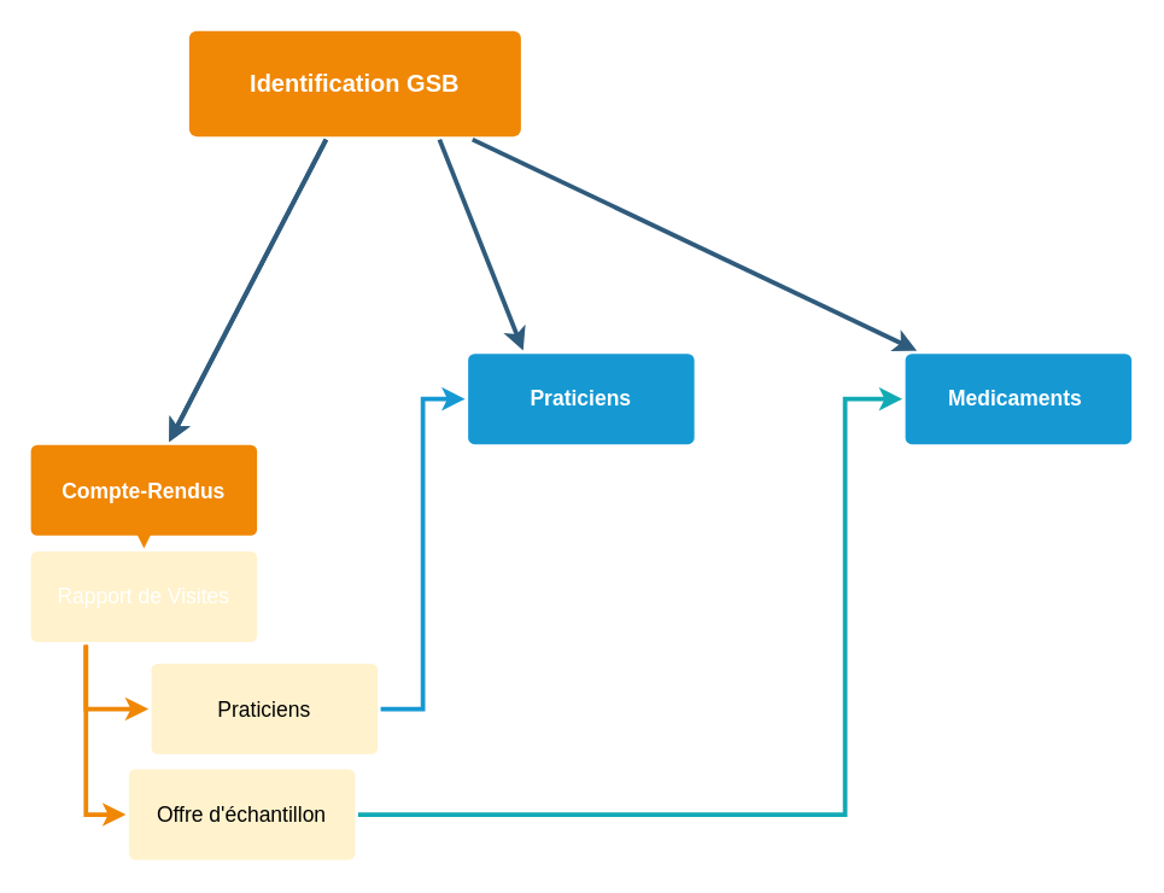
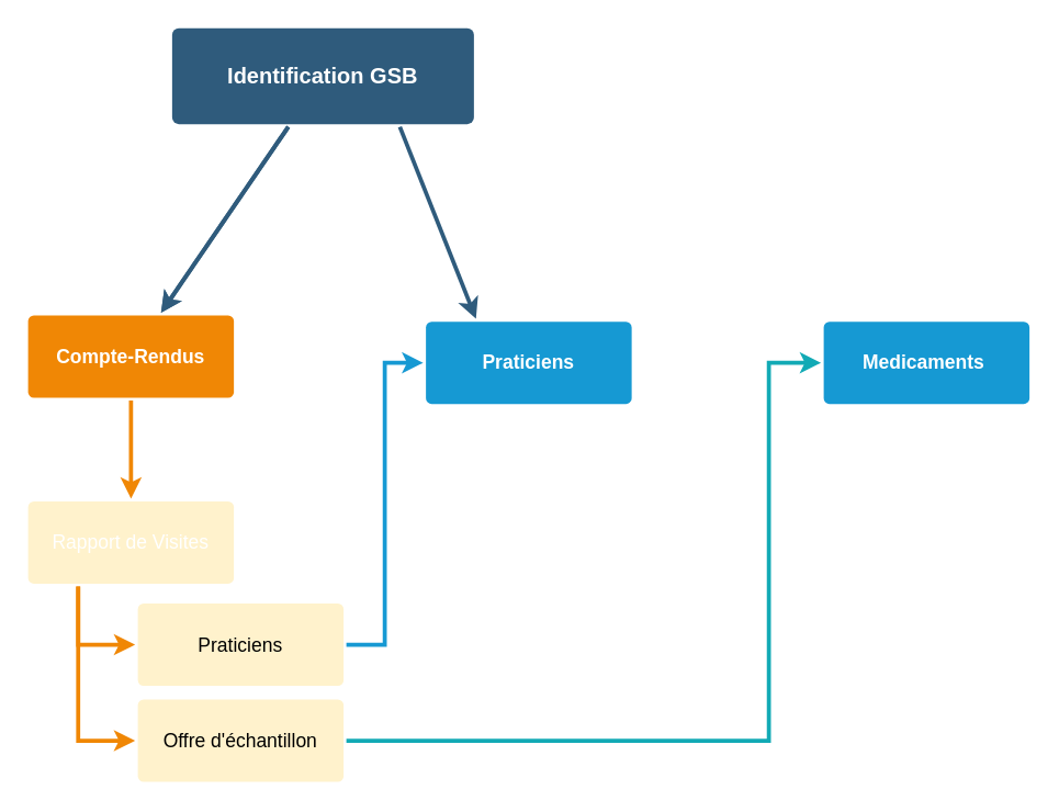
  <mxCell id="0" />
  <mxCell id="1" parent="0" />
  <mxCell id="2" value="" style="edgeStyle=none;rounded=0;jumpStyle=none;html=1;shadow=0;labelBackgroundColor=none;startArrow=none;startFill=0;endArrow=classic;endFill=1;jettySize=auto;orthogonalLoop=1;strokeColor=#2F5B7C;strokeWidth=3;fontFamily=Helvetica;fontSize=16;fontColor=#23445D;spacing=5;" parent="1" source="4" target="11" edge="1"><mxGeometry relative="1" as="geometry" /></mxCell>
- <mxCell id="3" value="" style="edgeStyle=none;rounded=0;jumpStyle=none;html=1;shadow=0;labelBackgroundColor=none;startArrow=none;startFill=0;endArrow=classic;endFill=1;jettySize=auto;orthogonalLoop=1;strokeColor=#2F5B7C;strokeWidth=3;fontFamily=Helvetica;fontSize=16;fontColor=#23445D;spacing=5;" parent="1" source="4" target="10" edge="1"><mxGeometry relative="1" as="geometry" /></mxCell>
- <mxCell id="4" value="Identification GSB" style="rounded=1;whiteSpace=wrap;html=1;shadow=0;labelBackgroundColor=none;strokeColor=none;strokeWidth=3;fillColor=#f08705;fontFamily=Helvetica;fontSize=16;fontColor=#FFFFFF;align=center;fontStyle=1;spacing=5;arcSize=7;perimeterSpacing=2;" parent="1" vertex="1"><mxGeometry x="125" y="20" width="220" height="70" as="geometry" /></mxCell>
+ <mxCell id="4" value="Identification GSB" style="rounded=1;whiteSpace=wrap;html=1;shadow=0;labelBackgroundColor=none;strokeColor=none;strokeWidth=3;fillColor=#2F5B7C;fontFamily=Helvetica;fontSize=16;fontColor=#FFFFFF;align=center;fontStyle=1;spacing=5;arcSize=7;perimeterSpacing=2;" parent="1" vertex="1"><mxGeometry x="125" y="20" width="220" height="70" as="geometry" /></mxCell>
  <mxCell id="5" value="Praticiens" style="rounded=1;whiteSpace=wrap;html=1;shadow=0;labelBackgroundColor=none;strokeColor=none;strokeWidth=3;fillColor=#1699d3;fontFamily=Helvetica;fontSize=14;fontColor=#FFFFFF;align=center;spacing=5;fontStyle=1;arcSize=7;perimeterSpacing=2;" parent="1" vertex="1"><mxGeometry x="310" y="234" width="150" height="60" as="geometry" /></mxCell>
  <mxCell id="6" style="edgeStyle=orthogonalEdgeStyle;rounded=0;orthogonalLoop=1;jettySize=auto;html=1;exitX=0.25;exitY=1;exitDx=0;exitDy=0;entryX=0;entryY=0.5;entryDx=0;entryDy=0;strokeWidth=3;fillColor=#ffe6cc;strokeColor=#F08705;" edge="1" parent="1" source="8" target="15"><mxGeometry relative="1" as="geometry"><Array as="points"><mxPoint x="56" y="469.5" /></Array></mxGeometry></mxCell>
  <mxCell id="7" style="edgeStyle=orthogonalEdgeStyle;rounded=0;orthogonalLoop=1;jettySize=auto;html=1;exitX=0.25;exitY=1;exitDx=0;exitDy=0;entryX=0;entryY=0.5;entryDx=0;entryDy=0;strokeWidth=3;fillColor=#ffe6cc;strokeColor=#F08705;" edge="1" parent="1" source="8" target="17"><mxGeometry relative="1" as="geometry"><Array as="points"><mxPoint x="56" y="539.5" /></Array></mxGeometry></mxCell>
  <mxCell id="8" value="Rapport de Visites" style="rounded=1;whiteSpace=wrap;html=1;shadow=0;labelBackgroundColor=none;strokeColor=none;strokeWidth=3;fillColor=#fff2cc;fontFamily=Helvetica;fontSize=14;fontColor=#FFFFFF;align=center;spacing=5;arcSize=7;perimeterSpacing=2;" parent="1" vertex="1"><mxGeometry x="20" y="365" width="150" height="60" as="geometry" /></mxCell>
  <mxCell id="9" value="" style="edgeStyle=none;rounded=0;jumpStyle=none;html=1;shadow=0;labelBackgroundColor=none;startArrow=none;startFill=0;endArrow=classic;endFill=1;jettySize=auto;orthogonalLoop=1;strokeColor=#F08705;strokeWidth=3;fontFamily=Helvetica;fontSize=14;fontColor=#FFFFFF;spacing=5;" parent="1" source="11" target="8" edge="1"><mxGeometry relative="1" as="geometry" /></mxCell>
  <mxCell id="10" value="Medicaments&amp;nbsp;" style="rounded=1;whiteSpace=wrap;html=1;shadow=0;labelBackgroundColor=none;strokeColor=none;strokeWidth=3;fillColor=#1699d3;fontFamily=Helvetica;fontSize=14;fontColor=#FFFFFF;align=center;spacing=5;fontStyle=1;arcSize=7;perimeterSpacing=2;" parent="1" vertex="1"><mxGeometry x="600" y="234" width="150" height="60" as="geometry" /></mxCell>
- <mxCell id="11" value="Compte-Rendus" style="rounded=1;whiteSpace=wrap;html=1;shadow=0;labelBackgroundColor=none;strokeColor=none;strokeWidth=3;fillColor=#F08705;fontFamily=Helvetica;fontSize=14;fontColor=#FFFFFF;align=center;spacing=5;fontStyle=1;arcSize=7;perimeterSpacing=2;" parent="1" vertex="1"><mxGeometry x="20" y="294.5" width="150" height="60" as="geometry" /></mxCell>
+ <mxCell id="11" value="Compte-Rendus" style="rounded=1;whiteSpace=wrap;html=1;shadow=0;labelBackgroundColor=none;strokeColor=none;strokeWidth=3;fillColor=#F08705;fontFamily=Helvetica;fontSize=14;fontColor=#FFFFFF;align=center;spacing=5;fontStyle=1;arcSize=7;perimeterSpacing=2;" parent="1" vertex="1"><mxGeometry x="20" y="229.5" width="150" height="60" as="geometry" /></mxCell>
  <mxCell id="12" value="" style="edgeStyle=none;rounded=0;jumpStyle=none;html=1;shadow=0;labelBackgroundColor=none;startArrow=none;startFill=0;endArrow=classic;endFill=1;jettySize=auto;orthogonalLoop=1;strokeColor=#2F5B7C;strokeWidth=3;fontFamily=Helvetica;fontSize=16;fontColor=#23445D;spacing=5;" edge="1" parent="1" source="4" target="11"><mxGeometry relative="1" as="geometry"><mxPoint x="215.316" y="92" as="sourcePoint" /><mxPoint x="219.726" y="608" as="targetPoint" /></mxGeometry></mxCell>
  <mxCell id="13" value="" style="endArrow=classic;html=1;exitX=0.75;exitY=1;exitDx=0;exitDy=0;entryX=0.25;entryY=0;entryDx=0;entryDy=0;strokeColor=#2F5B7C;strokeWidth=3;" edge="1" parent="1" source="4" target="5"><mxGeometry width="50" height="50" relative="1" as="geometry"><mxPoint x="350" y="179.5" as="sourcePoint" /><mxPoint x="400" y="129.5" as="targetPoint" /></mxGeometry></mxCell>
  <mxCell id="14" style="edgeStyle=orthogonalEdgeStyle;rounded=0;orthogonalLoop=1;jettySize=auto;html=1;exitX=1;exitY=0.5;exitDx=0;exitDy=0;entryX=0;entryY=0.5;entryDx=0;entryDy=0;strokeWidth=3;fillColor=#dae8fc;strokeColor=#1699D3;" edge="1" parent="1" source="15" target="5"><mxGeometry relative="1" as="geometry"><Array as="points"><mxPoint x="280" y="469.5" /><mxPoint x="280" y="264.5" /></Array></mxGeometry></mxCell>
  <mxCell id="15" value="Praticiens" style="rounded=1;whiteSpace=wrap;html=1;shadow=0;labelBackgroundColor=none;strokeWidth=3;fillColor=#fff2cc;fontFamily=Helvetica;fontSize=14;align=center;spacing=5;arcSize=7;perimeterSpacing=2;strokeColor=none;" vertex="1" parent="1"><mxGeometry x="100" y="439.5" width="150" height="60" as="geometry" /></mxCell>
  <mxCell id="16" style="edgeStyle=orthogonalEdgeStyle;rounded=0;orthogonalLoop=1;jettySize=auto;html=1;exitX=1;exitY=0.5;exitDx=0;exitDy=0;entryX=0;entryY=0.5;entryDx=0;entryDy=0;strokeWidth=3;fillColor=#ffe6cc;strokeColor=#12AAB5;" edge="1" parent="1" source="17" target="10"><mxGeometry relative="1" as="geometry"><Array as="points"><mxPoint x="560" y="539.5" /><mxPoint x="560" y="264.5" /></Array></mxGeometry></mxCell>
- <mxCell id="17" value="Offre d'échantillon" style="rounded=1;whiteSpace=wrap;html=1;shadow=0;labelBackgroundColor=none;strokeWidth=3;fillColor=#fff2cc;fontFamily=Helvetica;fontSize=14;align=center;spacing=5;arcSize=7;perimeterSpacing=2;strokeColor=none;" vertex="1" parent="1"><mxGeometry x="85" y="509.5" width="150" height="60" as="geometry" /></mxCell>
+ <mxCell id="17" value="Offre d'échantillon" style="rounded=1;whiteSpace=wrap;html=1;shadow=0;labelBackgroundColor=none;strokeWidth=3;fillColor=#fff2cc;fontFamily=Helvetica;fontSize=14;align=center;spacing=5;arcSize=7;perimeterSpacing=2;strokeColor=none;" vertex="1" parent="1"><mxGeometry x="100" y="509.5" width="150" height="60" as="geometry" /></mxCell>
